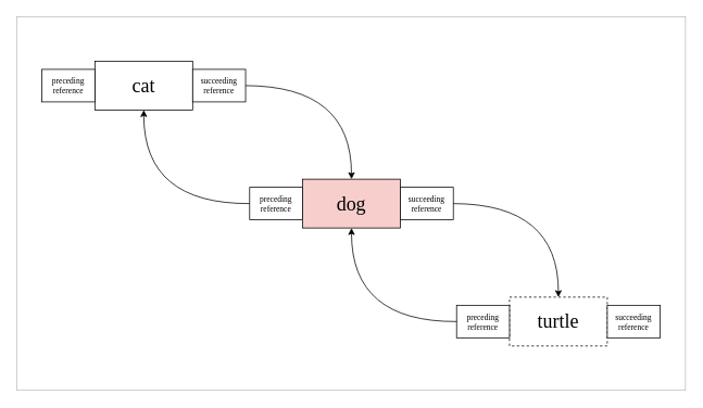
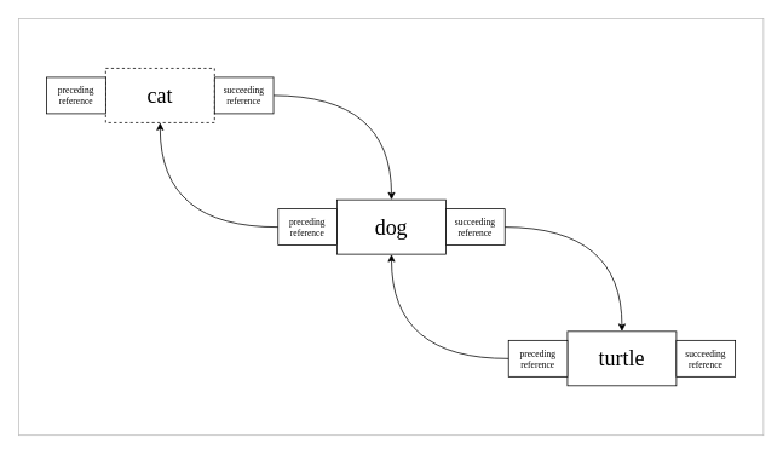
  <mxCell id="0" />
  <mxCell id="1" parent="0" />
  <mxCell id="2" value="" style="rounded=0;whiteSpace=wrap;html=1;fontFamily=Fira Code;fontSize=10;fillColor=none;strokeColor=#BDBDBD;" vertex="1" parent="1"><mxGeometry x="20" y="20" width="821" height="459" as="geometry" /></mxCell>
  <mxCell id="3" value="" style="group" vertex="1" connectable="0" parent="1"><mxGeometry x="306" y="219.5" width="250" height="60" as="geometry" /></mxCell>
- <mxCell id="4" value="&lt;font style=&quot;font-size: 24px&quot;&gt;dog&lt;/font&gt;" style="rounded=0;whiteSpace=wrap;html=1;fontFamily=Fira Code;fillColor=#f8cecc;" vertex="1" parent="3"><mxGeometry x="65" width="120" height="60" as="geometry" /></mxCell>
+ <mxCell id="4" value="&lt;font style=&quot;font-size: 24px&quot;&gt;dog&lt;/font&gt;" style="rounded=0;whiteSpace=wrap;html=1;fontFamily=Fira Code;" vertex="1" parent="3"><mxGeometry x="65" width="120" height="60" as="geometry" /></mxCell>
  <mxCell id="5" value="preceding&lt;br style=&quot;font-size: 10px;&quot;&gt;reference" style="rounded=0;whiteSpace=wrap;html=1;fontFamily=Fira Code;fontSize=10;" vertex="1" parent="3"><mxGeometry y="10" width="65" height="40" as="geometry" /></mxCell>
  <mxCell id="6" value="succeeding&lt;br style=&quot;font-size: 10px;&quot;&gt;reference" style="rounded=0;whiteSpace=wrap;html=1;fontFamily=Fira Code;fontSize=10;" vertex="1" parent="3"><mxGeometry x="185" y="10" width="65" height="40" as="geometry" /></mxCell>
  <mxCell id="7" value="" style="group" vertex="1" connectable="0" parent="1"><mxGeometry x="560" y="364.5" width="251" height="60" as="geometry" /></mxCell>
- <mxCell id="8" value="&lt;font style=&quot;font-size: 24px&quot;&gt;turtle&lt;/font&gt;" style="rounded=0;whiteSpace=wrap;html=1;fontFamily=Fira Code;dashed=1;" vertex="1" parent="7"><mxGeometry x="65" width="120" height="60" as="geometry" /></mxCell>
+ <mxCell id="8" value="&lt;font style=&quot;font-size: 24px&quot;&gt;turtle&lt;/font&gt;" style="rounded=0;whiteSpace=wrap;html=1;fontFamily=Fira Code;" vertex="1" parent="7"><mxGeometry x="65" width="120" height="60" as="geometry" /></mxCell>
  <mxCell id="9" value="preceding&lt;br style=&quot;font-size: 10px;&quot;&gt;reference" style="rounded=0;whiteSpace=wrap;html=1;fontFamily=Fira Code;fontSize=10;" vertex="1" parent="7"><mxGeometry y="10" width="65" height="40" as="geometry" /></mxCell>
  <mxCell id="10" value="succeeding&lt;br style=&quot;font-size: 10px;&quot;&gt;reference" style="rounded=0;whiteSpace=wrap;html=1;fontFamily=Fira Code;fontSize=10;" vertex="1" parent="7"><mxGeometry x="185" y="10" width="65" height="40" as="geometry" /></mxCell>
  <mxCell id="11" value="" style="group" vertex="1" connectable="0" parent="1"><mxGeometry x="51" y="74.5" width="250" height="60" as="geometry" /></mxCell>
  <mxCell id="12" value="" style="group" vertex="1" connectable="0" parent="11"><mxGeometry width="250" height="60" as="geometry" /></mxCell>
- <mxCell id="13" value="&lt;font style=&quot;font-size: 24px&quot;&gt;cat&lt;/font&gt;" style="rounded=0;whiteSpace=wrap;html=1;fontFamily=Fira Code;" vertex="1" parent="12"><mxGeometry x="65" width="120" height="60" as="geometry" /></mxCell>
+ <mxCell id="13" value="&lt;font style=&quot;font-size: 24px&quot;&gt;cat&lt;/font&gt;" style="rounded=0;whiteSpace=wrap;html=1;fontFamily=Fira Code;dashed=1;" vertex="1" parent="12"><mxGeometry x="65" width="120" height="60" as="geometry" /></mxCell>
  <mxCell id="14" value="preceding&lt;br style=&quot;font-size: 10px;&quot;&gt;reference" style="rounded=0;whiteSpace=wrap;html=1;fontFamily=Fira Code;fontSize=10;" vertex="1" parent="12"><mxGeometry y="10" width="65" height="40" as="geometry" /></mxCell>
  <mxCell id="15" value="succeeding&lt;br style=&quot;font-size: 10px;&quot;&gt;reference" style="rounded=0;whiteSpace=wrap;html=1;fontFamily=Fira Code;fontSize=10;" vertex="1" parent="12"><mxGeometry x="185" y="10" width="65" height="40" as="geometry" /></mxCell>
  <mxCell id="16" value="" style="curved=1;endArrow=classic;html=1;fontFamily=Fira Code;fontSize=10;exitX=1;exitY=0.5;exitDx=0;exitDy=0;entryX=0.5;entryY=0;entryDx=0;entryDy=0;" edge="1" parent="1" source="15" target="4"><mxGeometry width="50" height="50" relative="1" as="geometry"><mxPoint x="51" y="500" as="sourcePoint" /><mxPoint x="101" y="450" as="targetPoint" /><Array as="points"><mxPoint x="431" y="105" /></Array></mxGeometry></mxCell>
  <mxCell id="17" value="" style="curved=1;endArrow=classic;html=1;fontFamily=Fira Code;fontSize=10;exitX=0;exitY=0.5;exitDx=0;exitDy=0;entryX=0.5;entryY=1;entryDx=0;entryDy=0;" edge="1" parent="1" source="9" target="4"><mxGeometry width="50" height="50" relative="1" as="geometry"><mxPoint x="311" y="114.5" as="sourcePoint" /><mxPoint x="441" y="229.5" as="targetPoint" /><Array as="points"><mxPoint x="431" y="395" /></Array></mxGeometry></mxCell>
  <mxCell id="18" value="" style="curved=1;endArrow=classic;html=1;fontFamily=Fira Code;fontSize=10;exitX=1;exitY=0.5;exitDx=0;exitDy=0;entryX=0.5;entryY=0;entryDx=0;entryDy=0;" edge="1" parent="1" source="6" target="8"><mxGeometry width="50" height="50" relative="1" as="geometry"><mxPoint x="570" y="404.5" as="sourcePoint" /><mxPoint x="441" y="289.5" as="targetPoint" /><Array as="points"><mxPoint x="685" y="250" /></Array></mxGeometry></mxCell>
  <mxCell id="19" value="" style="curved=1;endArrow=classic;html=1;fontFamily=Fira Code;fontSize=10;exitX=0;exitY=0.5;exitDx=0;exitDy=0;entryX=0.5;entryY=1;entryDx=0;entryDy=0;" edge="1" parent="1" source="5" target="13"><mxGeometry width="50" height="50" relative="1" as="geometry"><mxPoint x="101" y="249.5" as="sourcePoint" /><mxPoint x="230" y="364.5" as="targetPoint" /><Array as="points"><mxPoint x="176" y="250" /></Array></mxGeometry></mxCell>
